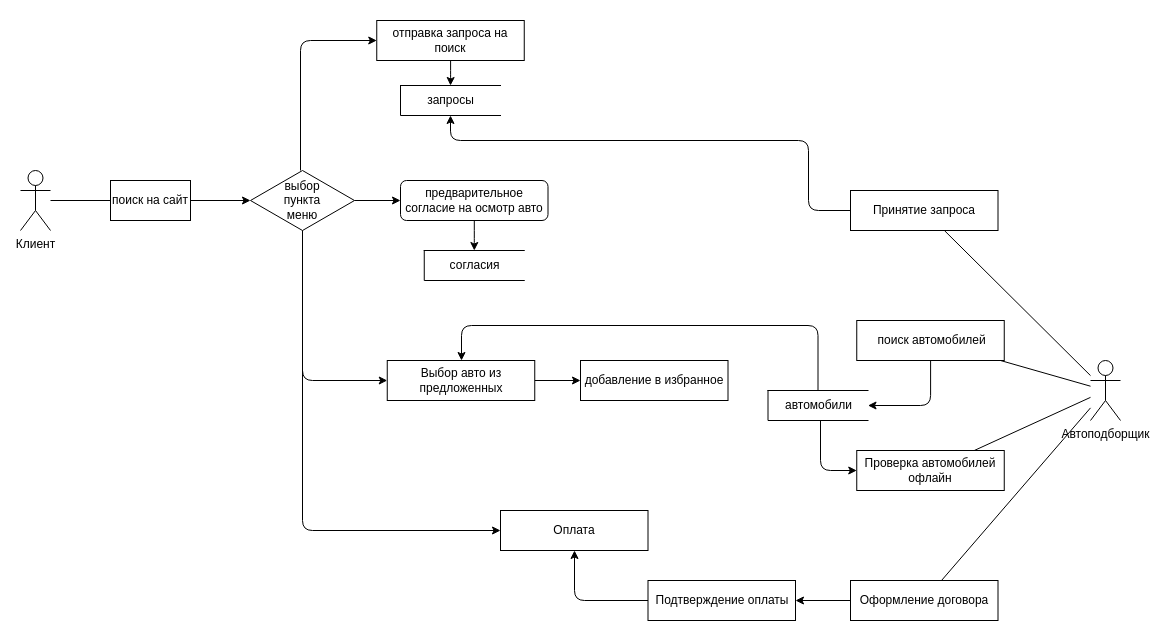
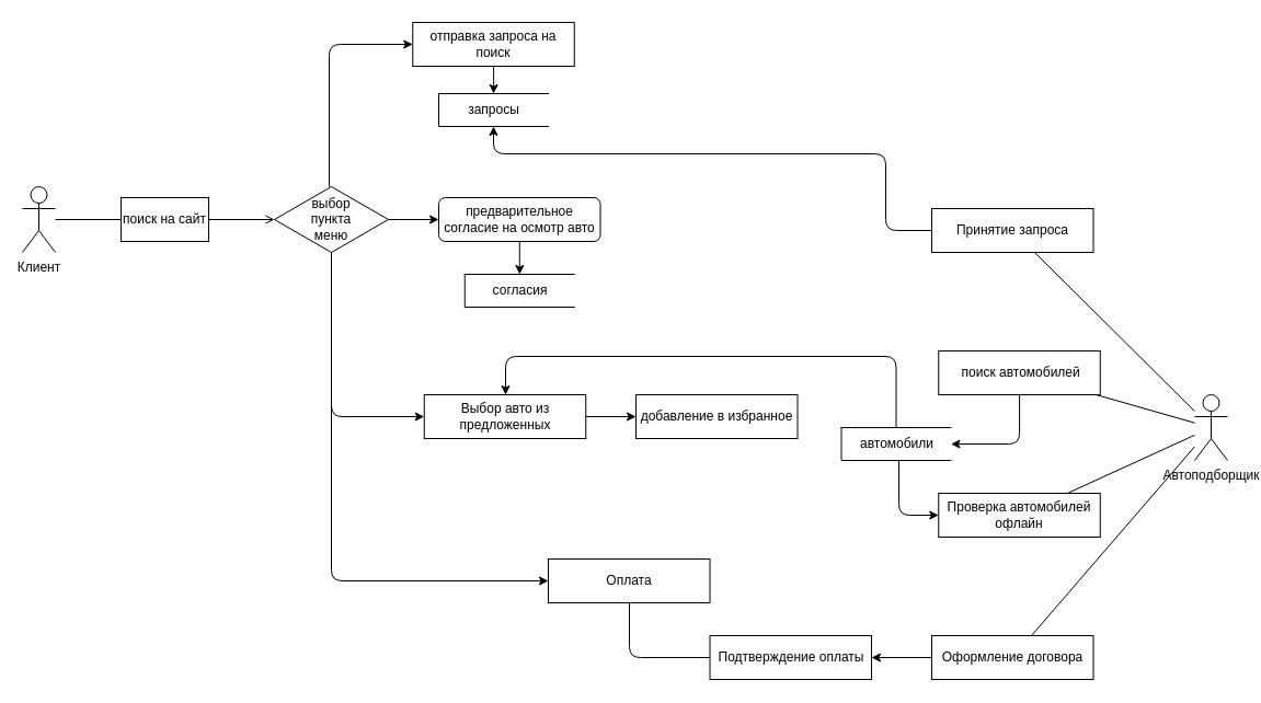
  <mxCell id="0" />
  <mxCell id="1" parent="0" />
  <mxCell id="2" value="Клиент" style="shape=umlActor;verticalLabelPosition=bottom;verticalAlign=top;html=1;outlineConnect=0;" parent="1" vertex="1"><mxGeometry x="20" y="170" width="30" height="60" as="geometry" /></mxCell>
  <mxCell id="3" value="Автоподборщик" style="shape=umlActor;verticalLabelPosition=bottom;verticalAlign=top;html=1;outlineConnect=0;" parent="1" vertex="1"><mxGeometry x="1090" y="360" width="30" height="60" as="geometry" /></mxCell>
  <mxCell id="4" value="" style="endArrow=none;html=1;rounded=0;" parent="1" source="2" target="5" edge="1"><mxGeometry width="50" height="50" relative="1" as="geometry"><mxPoint x="50" y="200" as="sourcePoint" /><mxPoint x="110" y="200" as="targetPoint" /></mxGeometry></mxCell>
  <mxCell id="5" value="поиск на сайт" style="rounded=0;whiteSpace=wrap;html=1;hachureGap=4;pointerEvents=0;strokeWidth=1;" parent="1" vertex="1"><mxGeometry x="110" y="180" width="80" height="40" as="geometry" /></mxCell>
- <mxCell id="6" value="" style="endArrow=classic;html=1;fontSize=12;endFill=1;edgeStyle=orthogonalEdgeStyle;rounded=0;" parent="1" source="5" target="13" edge="1"><mxGeometry width="50" height="50" relative="1" as="geometry"><mxPoint x="400" y="300" as="sourcePoint" /><mxPoint x="330" y="190" as="targetPoint" /></mxGeometry></mxCell>
+ <mxCell id="6" value="" style="endArrow=open;html=1;fontSize=12;endFill=1;edgeStyle=orthogonalEdgeStyle;rounded=0;" parent="1" source="5" target="13" edge="1"><mxGeometry width="50" height="50" relative="1" as="geometry"><mxPoint x="400" y="300" as="sourcePoint" /><mxPoint x="330" y="190" as="targetPoint" /></mxGeometry></mxCell>
  <mxCell id="7" style="edgeStyle=orthogonalEdgeStyle;rounded=1;orthogonalLoop=1;jettySize=auto;html=1;" parent="1" source="8" target="19" edge="1"><mxGeometry relative="1" as="geometry"><mxPoint x="460.75" y="290" as="targetPoint" /><Array as="points" /></mxGeometry></mxCell>
  <mxCell id="8" value="&lt;span&gt;предварительное согласие на осмотр авто&lt;/span&gt;" style="whiteSpace=wrap;html=1;hachureGap=4;pointerEvents=0;strokeWidth=1;rounded=1;" parent="1" vertex="1"><mxGeometry x="400" y="180" width="147.5" height="40" as="geometry" /></mxCell>
  <mxCell id="9" style="edgeStyle=orthogonalEdgeStyle;orthogonalLoop=1;jettySize=auto;html=1;endArrow=classic;endFill=1;rounded=0;" parent="1" source="13" target="8" edge="1"><mxGeometry relative="1" as="geometry"><mxPoint x="350.75" y="240" as="sourcePoint" /></mxGeometry></mxCell>
  <mxCell id="10" style="edgeStyle=orthogonalEdgeStyle;rounded=1;orthogonalLoop=1;jettySize=auto;html=1;" parent="1" source="13" target="15" edge="1"><mxGeometry relative="1" as="geometry"><mxPoint x="370" y="100" as="targetPoint" /><Array as="points"><mxPoint x="300" y="40" /></Array></mxGeometry></mxCell>
  <mxCell id="11" style="edgeStyle=orthogonalEdgeStyle;rounded=1;orthogonalLoop=1;jettySize=auto;html=1;" parent="1" source="13" target="17" edge="1"><mxGeometry relative="1" as="geometry"><mxPoint x="390" y="300" as="targetPoint" /><Array as="points"><mxPoint x="302" y="380" /></Array></mxGeometry></mxCell>
  <mxCell id="12" style="edgeStyle=orthogonalEdgeStyle;rounded=1;orthogonalLoop=1;jettySize=auto;html=1;" parent="1" source="13" target="18" edge="1"><mxGeometry relative="1" as="geometry"><mxPoint x="390" y="400" as="targetPoint" /><mxPoint x="302" y="220" as="sourcePoint" /><Array as="points"><mxPoint x="302" y="530" /></Array></mxGeometry></mxCell>
  <mxCell id="13" value="выбор&lt;br&gt;пункта&lt;br&gt;меню" style="strokeWidth=1;html=1;shape=mxgraph.flowchart.decision;whiteSpace=wrap;" parent="1" vertex="1"><mxGeometry x="250" y="170" width="104" height="60" as="geometry" /></mxCell>
  <mxCell id="14" style="edgeStyle=orthogonalEdgeStyle;rounded=1;orthogonalLoop=1;jettySize=auto;html=1;" parent="1" source="15" target="20" edge="1"><mxGeometry relative="1" as="geometry"><mxPoint x="450" y="100" as="targetPoint" /></mxGeometry></mxCell>
  <mxCell id="15" value="отправка запроса на поиск" style="rounded=0;whiteSpace=wrap;html=1;hachureGap=4;pointerEvents=0;strokeWidth=1;" parent="1" vertex="1"><mxGeometry x="376.25" width="147.5" height="40" as="geometry" y="20" /></mxCell>
  <mxCell id="16" style="edgeStyle=orthogonalEdgeStyle;rounded=1;orthogonalLoop=1;jettySize=auto;html=1;" edge="1" parent="1" source="17" target="35"><mxGeometry relative="1" as="geometry" /></mxCell>
  <mxCell id="17" value="Выбор авто из предложенных" style="rounded=0;whiteSpace=wrap;html=1;hachureGap=4;pointerEvents=0;strokeWidth=1;" parent="1" vertex="1"><mxGeometry x="386.75" y="360" width="147.5" height="40" as="geometry" /></mxCell>
  <mxCell id="18" value="Оплата" style="rounded=0;whiteSpace=wrap;html=1;hachureGap=4;pointerEvents=0;strokeWidth=1;" parent="1" vertex="1"><mxGeometry x="500" y="510" width="147.5" height="40" as="geometry" /></mxCell>
  <mxCell id="19" value="согласия" style="html=1;dashed=0;whitespace=wrap;shape=partialRectangle;right=0;" parent="1" vertex="1"><mxGeometry x="423.75" y="250" width="100" height="30" as="geometry" /></mxCell>
  <mxCell id="20" value="запросы" style="html=1;dashed=0;whitespace=wrap;shape=partialRectangle;right=0;" parent="1" vertex="1"><mxGeometry x="400" y="85" width="100" height="30" as="geometry" /></mxCell>
  <mxCell id="21" style="edgeStyle=orthogonalEdgeStyle;rounded=1;orthogonalLoop=1;jettySize=auto;html=1;" parent="1" source="22" target="20" edge="1"><mxGeometry relative="1" as="geometry"><mxPoint x="690" y="630" as="targetPoint" /><Array as="points"><mxPoint x="808" y="140" /><mxPoint x="450" y="140" /></Array></mxGeometry></mxCell>
  <mxCell id="22" value="Принятие запроса" style="rounded=0;whiteSpace=wrap;html=1;hachureGap=4;pointerEvents=0;strokeWidth=1;" parent="1" vertex="1"><mxGeometry x="850" y="190" width="147.5" height="40" as="geometry" /></mxCell>
  <mxCell id="23" value="" style="endArrow=none;html=1;rounded=1;endFill=0;" parent="1" source="3" target="22" edge="1"><mxGeometry width="50" height="50" relative="1" as="geometry"><mxPoint x="710" y="620" as="sourcePoint" /><mxPoint x="740" y="680" as="targetPoint" /></mxGeometry></mxCell>
  <mxCell id="24" style="edgeStyle=orthogonalEdgeStyle;rounded=1;orthogonalLoop=1;jettySize=auto;html=1;" edge="1" parent="1" source="25" target="31"><mxGeometry relative="1" as="geometry"><mxPoint x="780.75" y="530" as="targetPoint" /><Array as="points"><mxPoint x="930" y="405" /></Array></mxGeometry></mxCell>
  <mxCell id="25" value="&amp;nbsp;поиск автомобилей" style="rounded=0;whiteSpace=wrap;html=1;hachureGap=4;pointerEvents=0;strokeWidth=1;" vertex="1" parent="1"><mxGeometry x="856.25" y="320" width="147.5" height="40" as="geometry" /></mxCell>
  <mxCell id="26" value="Проверка автомобилей офлайн" style="rounded=0;whiteSpace=wrap;html=1;hachureGap=4;pointerEvents=0;strokeWidth=1;" vertex="1" parent="1"><mxGeometry x="856.25" y="450" width="147.5" height="40" as="geometry" /></mxCell>
- <mxCell id="27" style="edgeStyle=orthogonalEdgeStyle;rounded=1;orthogonalLoop=1;jettySize=auto;html=1;" edge="1" parent="1" source="28" target="18"><mxGeometry relative="1" as="geometry"><Array as="points"><mxPoint x="574" y="600" /></Array></mxGeometry></mxCell>
+ <mxCell id="27" style="edgeStyle=orthogonalEdgeStyle;rounded=1;orthogonalLoop=1;jettySize=auto;html=1;endArrow=none;" edge="1" parent="1" source="28" target="18"><mxGeometry relative="1" as="geometry"><Array as="points"><mxPoint x="574" y="600" /></Array></mxGeometry></mxCell>
  <mxCell id="28" value="Подтверждение оплаты" style="rounded=0;whiteSpace=wrap;html=1;hachureGap=4;pointerEvents=0;strokeWidth=1;" vertex="1" parent="1"><mxGeometry x="647.5" y="580" width="147.5" height="40" as="geometry" /></mxCell>
  <mxCell id="29" style="edgeStyle=orthogonalEdgeStyle;rounded=1;orthogonalLoop=1;jettySize=auto;html=1;" edge="1" parent="1" source="31" target="17"><mxGeometry relative="1" as="geometry"><mxPoint x="780" y="460" as="sourcePoint" /><mxPoint x="770" y="480" as="targetPoint" /><Array as="points"><mxPoint x="461" y="325" /></Array></mxGeometry></mxCell>
  <mxCell id="30" style="edgeStyle=orthogonalEdgeStyle;rounded=1;orthogonalLoop=1;jettySize=auto;html=1;" edge="1" parent="1" source="31" target="26"><mxGeometry relative="1" as="geometry"><Array as="points"><mxPoint x="820" y="470" /></Array></mxGeometry></mxCell>
  <mxCell id="31" value="автомобили" style="html=1;dashed=0;whitespace=wrap;shape=partialRectangle;right=0;" vertex="1" parent="1"><mxGeometry x="767.5" y="390" width="100" height="30" as="geometry" /></mxCell>
  <mxCell id="32" value="" style="endArrow=none;html=1;rounded=0;endFill=0;" edge="1" parent="1" source="3" target="25"><mxGeometry width="50" height="50" relative="1" as="geometry"><mxPoint x="820" y="500" as="sourcePoint" /><mxPoint x="870" y="450" as="targetPoint" /></mxGeometry></mxCell>
  <mxCell id="33" style="edgeStyle=orthogonalEdgeStyle;rounded=1;orthogonalLoop=1;jettySize=auto;html=1;" edge="1" parent="1" source="34" target="28"><mxGeometry relative="1" as="geometry" /></mxCell>
  <mxCell id="34" value="&lt;span&gt;Оформление договора&lt;/span&gt;" style="rounded=0;whiteSpace=wrap;html=1;hachureGap=4;pointerEvents=0;strokeWidth=1;" vertex="1" parent="1"><mxGeometry x="850" y="580" width="147.5" height="40" as="geometry" /></mxCell>
  <mxCell id="35" value="добавление в избранное" style="rounded=0;whiteSpace=wrap;html=1;hachureGap=4;pointerEvents=0;strokeWidth=1;" vertex="1" parent="1"><mxGeometry x="580" y="360" width="147.5" height="40" as="geometry" /></mxCell>
  <mxCell id="36" value="" style="endArrow=none;html=1;rounded=0;endFill=0;" edge="1" parent="1" source="3" target="26"><mxGeometry width="50" height="50" relative="1" as="geometry"><mxPoint x="1100" y="400" as="sourcePoint" /><mxPoint x="1013.75" y="400" as="targetPoint" /></mxGeometry></mxCell>
  <mxCell id="37" value="" style="endArrow=none;html=1;rounded=1;endFill=0;" edge="1" parent="1" source="3" target="34"><mxGeometry width="50" height="50" relative="1" as="geometry"><mxPoint x="710" y="600" as="sourcePoint" /><mxPoint x="1060" y="560" as="targetPoint" /></mxGeometry></mxCell>
